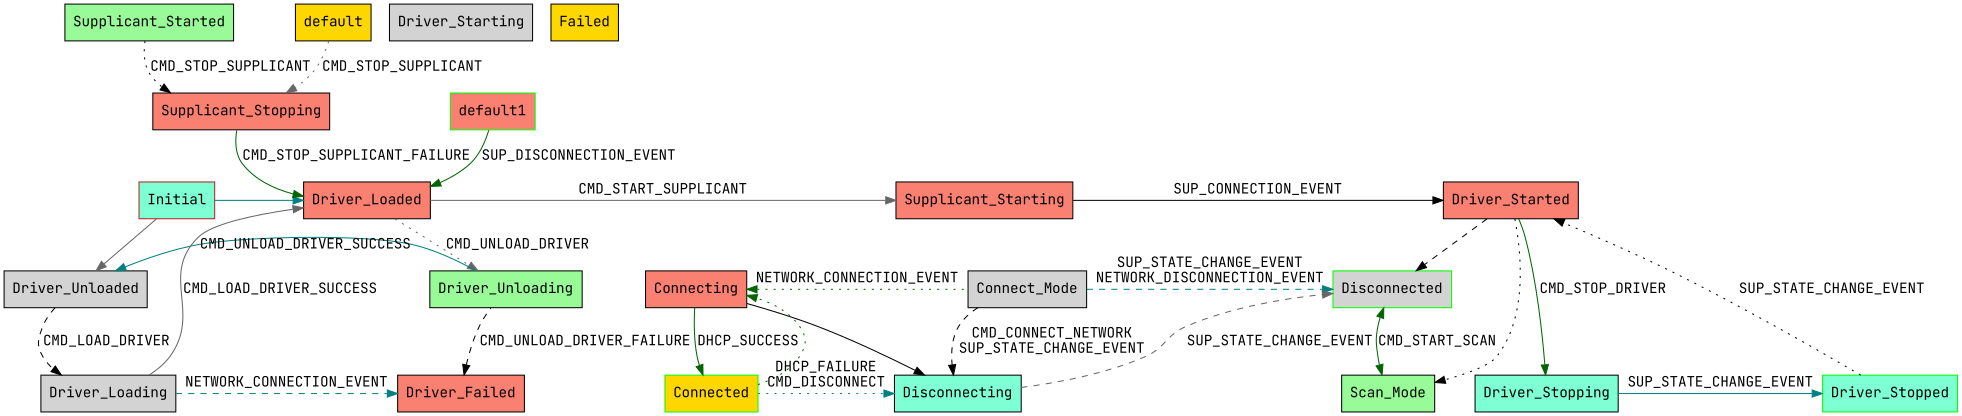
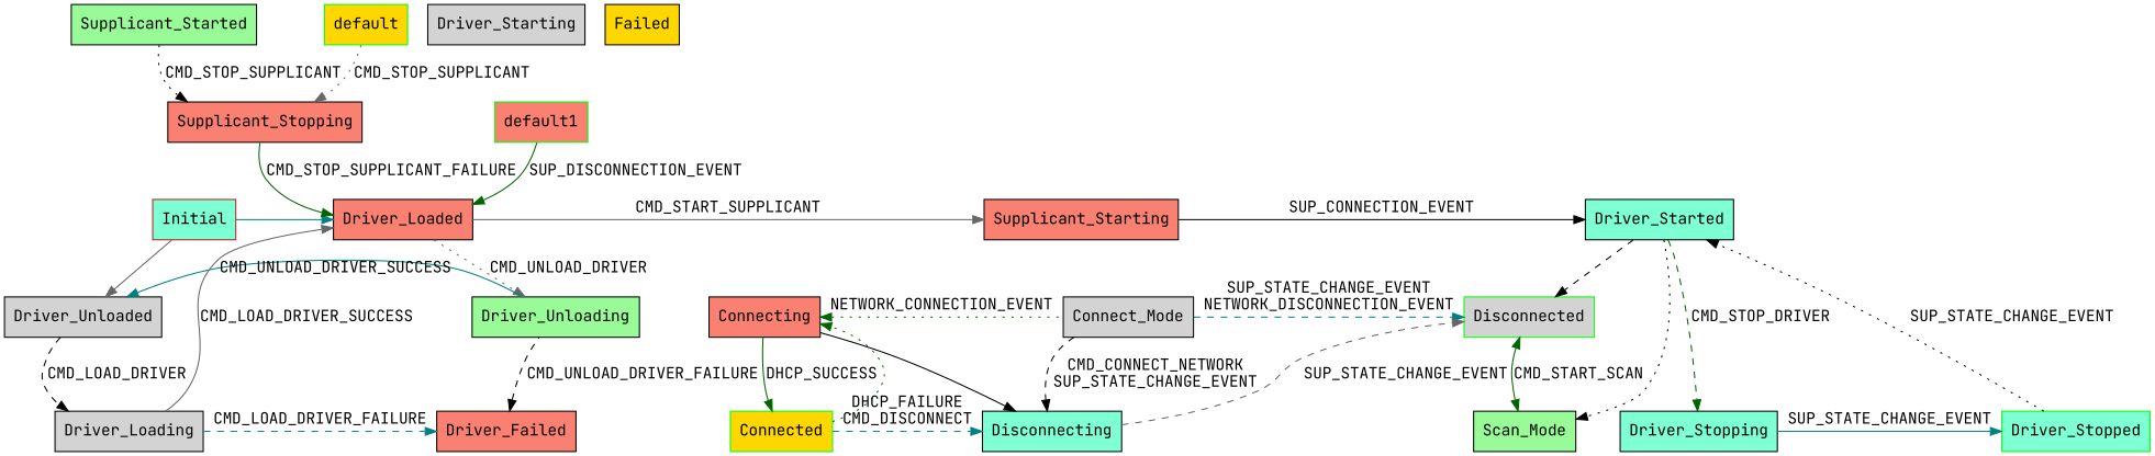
  digraph {
    fontname="JetBrains Mono"
    node [fillcolor=salmon fontname="JetBrains Mono" shape=box style=filled]
    edge [color=black fontname="JetBrains Mono" style=solid]
    Initial [color=firebrick fillcolor=aquamarine]
    Driver_Loaded [actions="0, 2, 0, 0"]
    Supplicant_Starting [actions="0, 1, 0, 0" defer="CMD_LOAD_DRIVER\nCMD_UNLOAD_DRIVER\nCMD_START_SUPPLICANT\nCMD_STOP_SUPPLICANT\nCMD_START_DRIVER\nCMD_STOP_DRIVER"]
-   Driver_Started [actions="0, 1, 0, Supplicant_Started"]
+   Driver_Started [actions="0, 1, 0, Supplicant_Started" fillcolor=aquamarine]
    Driver_Unloaded [actions="0, 2, 0, 0" fillcolor=lightgrey]
    Driver_Unloading [actions="0, 2, 0, 0" defer="CMD_LOAD_DRIVER\nCMD_UNLOAD_DRIVER\nCMD_START_SUPPLICANT\nCMD_STOP_SUPPLICANT\nCMD_START_DRIVER\nCMD_STOP_DRIVER" fillcolor=palegreen]
    Driver_Loading [actions="0, 2, 0, 0" defer="CMD_LOAD_DRIVER\nCMD_UNLOAD_DRIVER\nCMD_START_SUPPLICANT\nCMD_STOP_SUPPLICANT\nCMD_START_DRIVER\nCMD_STOP_DRIVER" fillcolor=lightgrey]
    Driver_Failed [actions="0, 1, 0, Driver_Unloaded"]
    Connect_Mode [actions="0, 1, 0, Supplicant_Started" fillcolor=lightgrey]
    Connecting [actions="0, 2, 0, Connect_Mode" defer=CMD_START_SCAN]
    Disconnected [actions="0, 1, 0, Connect_Mode" color=green fillcolor=lightgrey]
    Connected [actions="0, 1, 0, Connect_Mode" color=green fillcolor=gold]
    Disconnecting [actions="0, 1, 0, Connect_Mode" fillcolor=aquamarine]
    Driver_Stopped [actions="0, 2, 0, Supplicant_Started" color=green defer="CMD_STOP_DRIVER\nNETWORK_CONNECTION_EVENT\nNETWORK_DISCONNECTION_EVENT\nAUTHENTICATION_FAILURE_EVENT\nCMD_DISCONNECT\nCMD_REASSOCIATE\nCMD_RECONNECT" fillcolor=aquamarine]
    Scan_Mode [actions="0, 1, 0, Supplicant_Started" fillcolor=palegreen]
    Driver_Stopping [actions="0, 1, 0, Supplicant_Started" defer="CMD_START_DRIVER\nCMD_STOP_DRIVER\nNETWORK_CONNECTION_EVENT\nNETWORK_DISCONNECTION_EVENT\nAUTHENTICATION_FAILURE_EVENT\nCMD_START_SCAN\nCMD_DISCONNECT\nCMD_REASSOCIATE\nCMD_RECONNECT" fillcolor=aquamarine]
    Supplicant_Started [actions="0, 1, 0, 0" fillcolor=palegreen]
    Supplicant_Stopping [actions="0, 1, 0, 0"]
-   default [actions="0, 0, 0, 0" fillcolor=gold]
+   default [actions="0, 0, 0, 0" fillcolor=gold color=green]
    default1 [color=green]
    Driver_Starting [defer="CMD_START_DRIVER\nCMD_STOP_DRIVER\nNETWORK_CONNECTION_EVENT\nNETWORK_DISCONNECTION_EVENT\nAUTHENTICATION_FAILURE_EVENT\nCMD_START_SCAN\nCMD_DISCONNECT\nCMD_REASSOCIATE\nCMD_RECONNECT" fillcolor=lightgrey]
    n22 [defer="CMD_ADD_OR_UPDATE_NETWORK\nCMD_DISABLE_NETWORK\nCMD_ENABLE_BACKGROUND_SCAN\nCMD_ENABLE_NETWORK\nCMD_ENABLE_RSSI_POLL\nCMD_REMOVE_NETWORK\nCMD_RSSI_POLL\nCMD_SELECT_NETWORK\nCMD_STOP_SUPPLICANT_SUCCESS\nSUP_SCAN_RESULTS_EVENT" fillcolor=gold label=Failed]
    subgraph sub_1 {
      rank=same
      Initial
      Driver_Loaded
      Supplicant_Starting
      Driver_Started
    }
    subgraph sub_2 {
      rank=same
      Driver_Unloaded
      Driver_Unloading
    }
    subgraph sub_3 {
      rank=same
      Driver_Loading
      Driver_Failed
    }
    subgraph sub_4 {
      rank=same
      Connect_Mode
      Connecting
      Disconnected
    }
    subgraph sub_5 {
      rank=same
      Connected
      Disconnecting
    }
    subgraph sub_6 {
      rank=same
      Driver_Stopped
      Scan_Mode
      Driver_Stopping
    }
    Initial -> Driver_Loaded [color=teal]
    Initial -> Driver_Unloaded [color=gray40]
    Driver_Loaded -> Supplicant_Starting [color=gray40 label=CMD_START_SUPPLICANT]
    Driver_Loaded -> Driver_Unloading [color=gray40 label=CMD_UNLOAD_DRIVER style=dotted]
    Supplicant_Starting -> Driver_Started [label=SUP_CONNECTION_EVENT]
    Driver_Started -> Disconnected [style=dashed]
    Driver_Started -> Scan_Mode [style=dotted]
-   Driver_Started -> Driver_Stopping [color=darkgreen label=CMD_STOP_DRIVER]
+   Driver_Started -> Driver_Stopping [color=darkgreen label=CMD_STOP_DRIVER style=dashed]
    Driver_Unloaded -> Driver_Unloading [color=teal dir=back label=CMD_UNLOAD_DRIVER_SUCCESS]
    Driver_Unloaded -> Driver_Loading [label=CMD_LOAD_DRIVER style=dashed]
    Driver_Loading -> Driver_Loaded [color=gray40 label=CMD_LOAD_DRIVER_SUCCESS]
-   Driver_Loading -> Driver_Failed [color=teal label=NETWORK_CONNECTION_EVENT style=dashed]
+   Driver_Loading -> Driver_Failed [color=teal label=CMD_LOAD_DRIVER_FAILURE style=dashed]
    Driver_Failed -> Driver_Unloading [dir=back label=CMD_UNLOAD_DRIVER_FAILURE style=dashed]
    Connect_Mode -> Disconnected [color=teal label="SUP_STATE_CHANGE_EVENT\nNETWORK_DISCONNECTION_EVENT" style=dashed]
    Connect_Mode -> Disconnecting [label="CMD_CONNECT_NETWORK\nSUP_STATE_CHANGE_EVENT" style=dashed]
    Connecting -> Connect_Mode [color=darkgreen dir=back label=NETWORK_CONNECTION_EVENT style=dotted]
    Connecting -> Connected [color=darkgreen label=DHCP_SUCCESS]
    Connecting -> Disconnecting
    Disconnected -> Scan_Mode [color=darkgreen dir=both label=CMD_START_SCAN]
    Connected -> Connecting [color=darkgreen style=dotted]
-   Connected -> Disconnecting [color=teal label="DHCP_FAILURE\nCMD_DISCONNECT" style=dotted]
+   Connected -> Disconnecting [color=teal label="DHCP_FAILURE\nCMD_DISCONNECT" style=dashed]
    Disconnecting -> Disconnected [color=gray40 label=SUP_STATE_CHANGE_EVENT style=dashed]
    Driver_Stopped -> Driver_Started [label=SUP_STATE_CHANGE_EVENT style=dotted]
    Driver_Stopping -> Driver_Stopped [color=teal label=SUP_STATE_CHANGE_EVENT]
    Supplicant_Started -> Supplicant_Stopping [label=CMD_STOP_SUPPLICANT style=dotted]
    Supplicant_Stopping -> Driver_Loaded [color=darkgreen label=CMD_STOP_SUPPLICANT_FAILURE]
    default -> Supplicant_Stopping [color=gray40 label=CMD_STOP_SUPPLICANT style=dotted]
    default1 -> Driver_Loaded [color=darkgreen label=SUP_DISCONNECTION_EVENT]
  }
